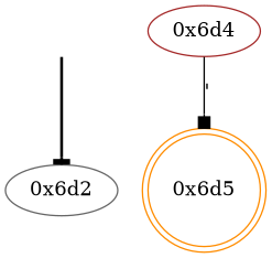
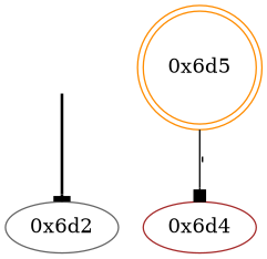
  digraph {
    fake [style=invisible]
    "0x6d2" [color=gray40 root=true]
    "0x6d4" [color=brown]
    "0x6d5" [color=darkorange shape=doublecircle]
    fake -> "0x6d2" [arrowhead=tee style=bold]
-   "0x6d4" -> "0x6d5" [arrowhead=box label="'"]
+   "0x6d5" -> "0x6d4" [arrowhead=box label="'"]
  }
